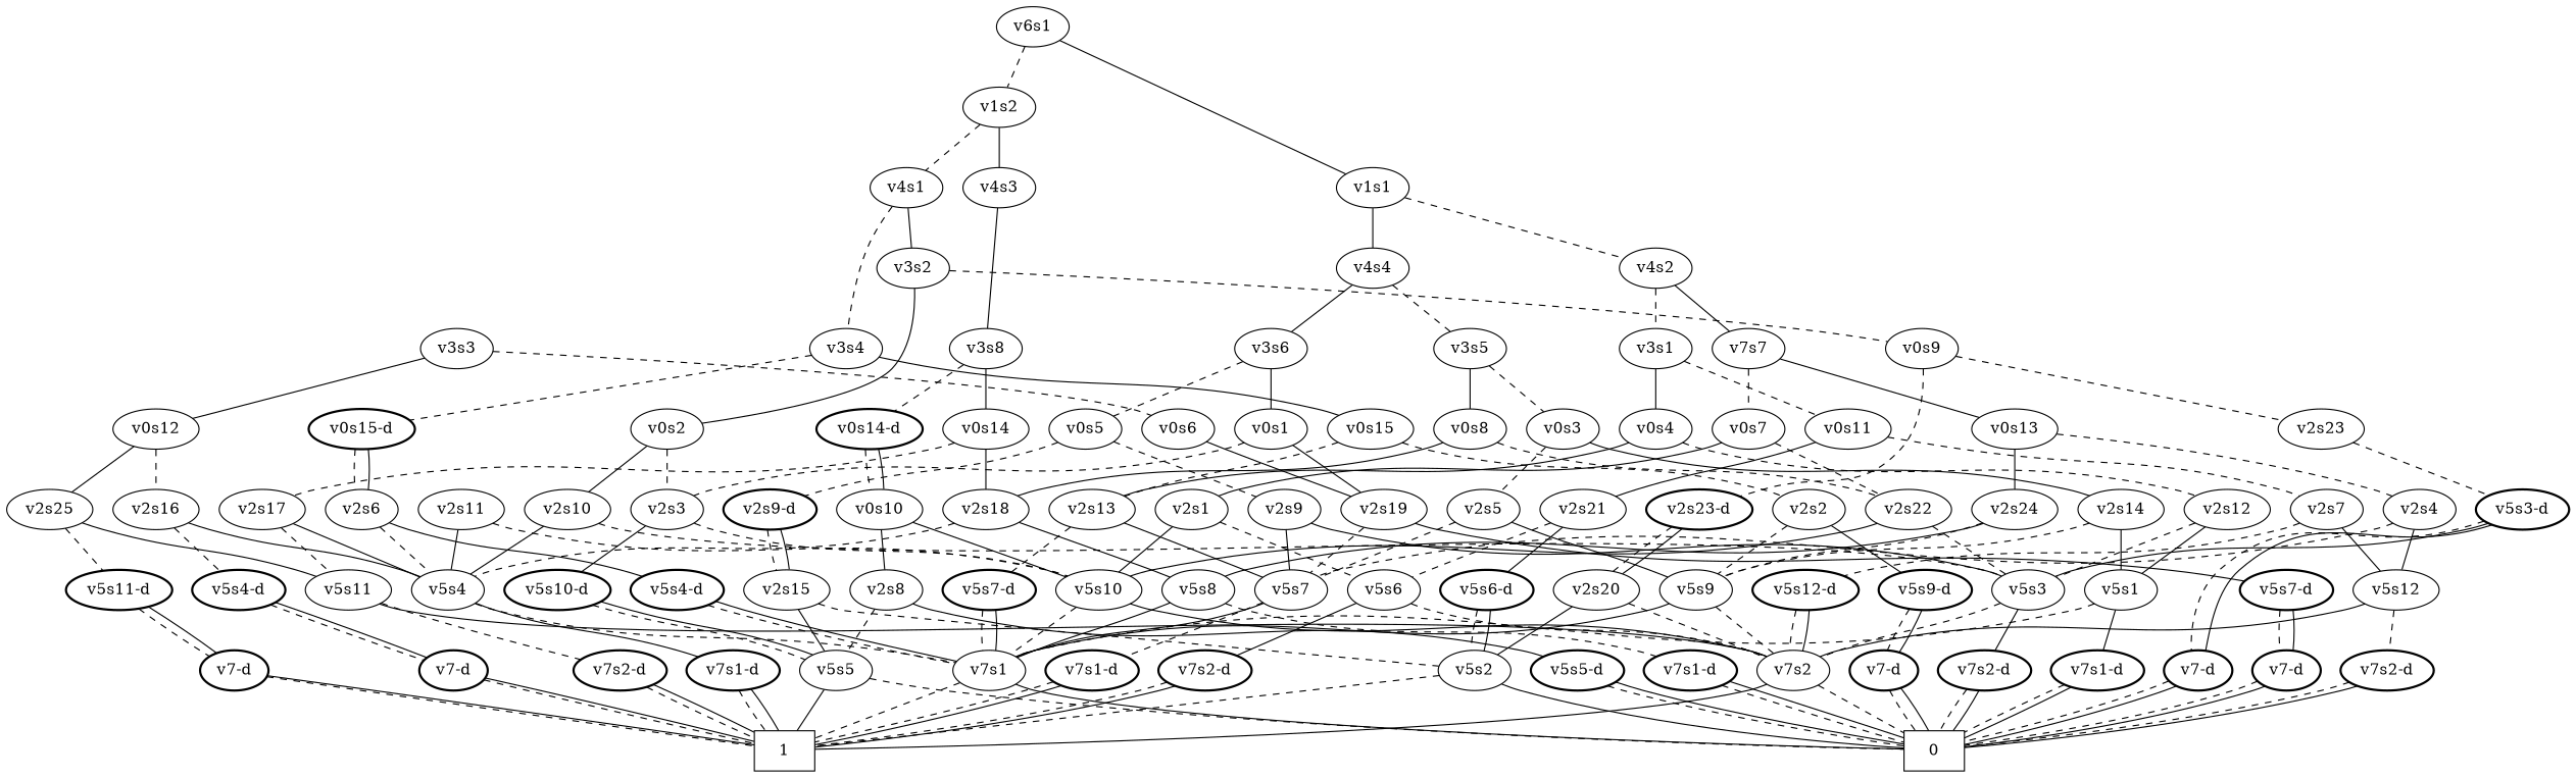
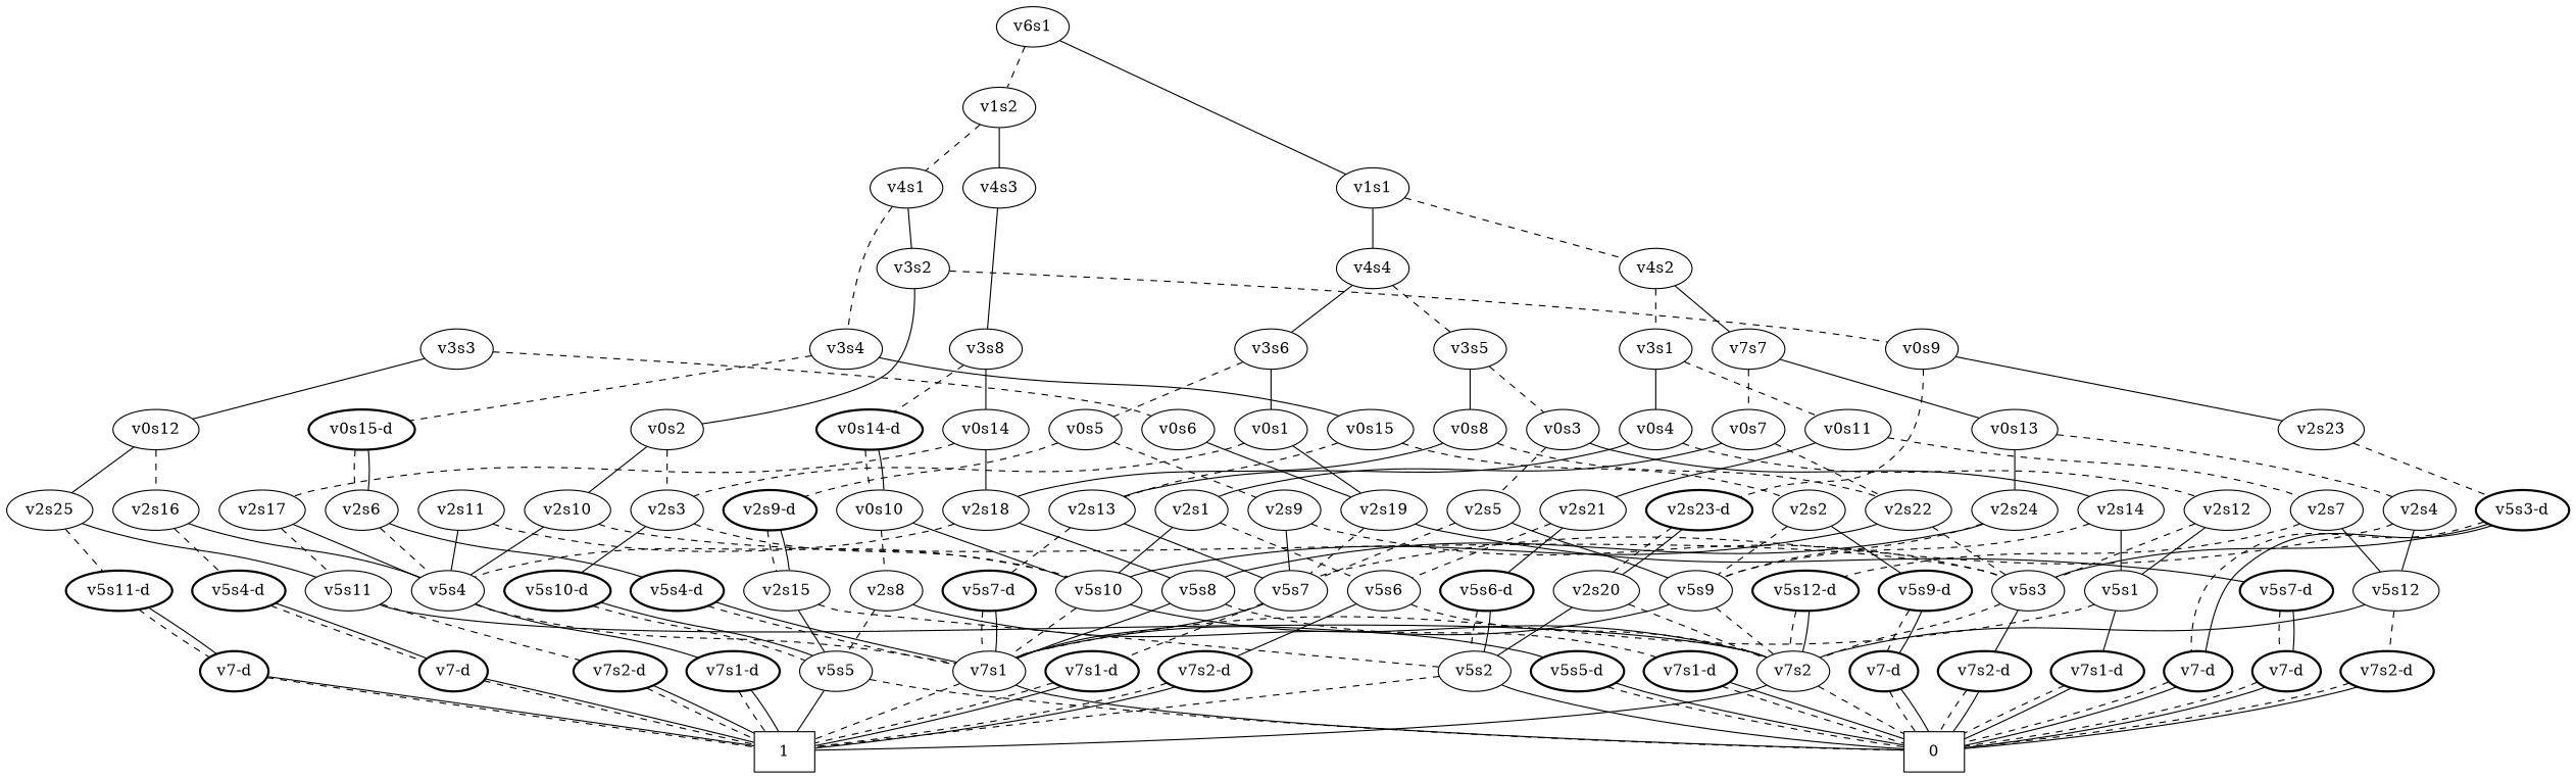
  graph {
    edge [style=dashed]
    n1 [label=v6s1]
    n2 [label=v1s1]
    n3 [label=v1s2]
    n4 [label=v4s4]
    n5 [label=v4s2]
    n6 [label=v4s3]
    n7 [label=v4s1]
    n8 [label=v3s6]
    n9 [label=v3s5]
    n10 [label=v7s7]
    n11 [label=v3s1]
    n12 [label=v3s8]
    n13 [label=v3s2]
    n14 [label=v3s4]
    n15 [label=v0s1]
    n16 [label=v0s5]
    n17 [label=v0s8]
    n18 [label=v0s3]
    n19 [label=v0s13]
    n20 [label=v0s7]
    n21 [label=v0s4]
    n22 [label=v0s11]
    n23 [label=v2s19]
    n24 [label=v2s3]
    n25 [label="v2s9-d" style=bold]
    n26 [label=v2s9]
    n27 [label=v2s18]
    n28 [label=v2s22]
    n29 [label=v2s14]
    n30 [label=v2s5]
    n31 [label="v5s7-d" style=bold]
    n32 [label=v5s7]
    n33 [label="v5s10-d" style=bold]
    n34 [label=v5s10]
    n35 [label=v2s15]
    n36 [label=v5s3]
    n37 [label="v7-d" style=bold]
    n38 [label=v7s1]
    n39 [label="v7s1-d" style=bold]
    n40 [label=v5s5]
    n41 [label=v7s2]
    n42 [label=0 shape=box]
    n43 [label=1 shape=box]
    n44 [label=v5s2]
    n45 [label="v7s2-d" style=bold]
    n46 [label=v5s8]
    n47 [label=v5s4]
    n48 [label=v5s1]
    n49 [label=v5s9]
    n50 [label="v7s1-d" style=bold]
    n51 [label="v7s1-d" style=bold]
    n52 [label="v7s1-d" style=bold]
    n53 [label=v2s24]
    n54 [label=v2s4]
    n55 [label=v2s1]
    n56 [label=v2s13]
    n57 [label=v2s12]
    n58 [label=v2s21]
    n59 [label=v2s7]
    n60 [label=v5s12]
    n61 [label=v5s6]
    n62 [label="v7s2-d" style=bold]
    n63 [label="v7s2-d" style=bold]
    n64 [label="v5s7-d" style=bold]
    n65 [label="v5s6-d" style=bold]
    n66 [label="v5s12-d" style=bold]
    n67 [label=v0s14]
    n68 [label="v0s14-d" style=bold]
    n69 [label=v3s3]
    n70 [label=v0s12]
    n71 [label=v0s6]
    n72 [label=v0s2]
    n73 [label=v0s9]
    n74 [label=v0s15]
    n75 [label="v0s15-d" style=bold]
    n76 [label=v2s17]
    n77 [label=v0s10]
    n78 [label=v2s25]
    n79 [label=v2s16]
    n80 [label=v5s11]
    n81 [label=v2s8]
    n82 [label="v7s2-d" style=bold]
    n83 [label="v5s5-d" style=bold]
    n84 [label="v5s11-d" style=bold]
    n85 [label="v5s4-d" style=bold]
    n86 [label=v2s11]
    n87 [label="v7-d" style=bold]
    n88 [label="v7-d" style=bold]
    n89 [label=v2s10]
    n90 [label=v2s23]
    n91 [label="v2s23-d" style=bold]
    n92 [label=v2s2]
    n93 [label=v2s6]
    n94 [label="v5s3-d" style=bold]
    n95 [label=v2s20]
    n96 [label="v7-d" style=bold]
    n97 [label="v5s9-d" style=bold]
    n98 [label="v5s4-d" style=bold]
    n99 [label="v7-d" style=bold]
    n1 -- n2 [style=solid]
    n1 -- n3
    n2 -- n4 [style=solid]
    n2 -- n5
    n3 -- n6 [style=solid]
    n3 -- n7
    n4 -- n8 [style=solid]
    n4 -- n9
    n5 -- n10 [style=solid]
    n5 -- n11
    n6 -- n12 [style=solid]
    n7 -- n13 [style=solid]
    n7 -- n14
    n8 -- n15 [style=solid]
    n8 -- n16
    n9 -- n17 [style=solid]
    n9 -- n18
    n10 -- n19 [style=solid]
    n10 -- n20
    n11 -- n21 [style=solid]
    n11 -- n22
    n12 -- n67 [style=solid]
    n12 -- n68
    n13 -- n72 [style=solid]
    n13 -- n73
    n14 -- n74 [style=solid]
    n14 -- n75
    n15 -- n23 [style=solid]
    n15 -- n24
    n16 -- n25
    n16 -- n26
    n17 -- n27 [style=solid]
    n17 -- n28
    n18 -- n29 [style=solid]
    n18 -- n30
    n19 -- n53 [style=solid]
    n19 -- n54
    n20 -- n28
    n20 -- n55 [style=solid]
    n21 -- n56 [style=solid]
    n21 -- n57
    n22 -- n58 [style=solid]
    n22 -- n59
    n23 -- n31 [style=solid]
    n23 -- n32
    n24 -- n33 [style=solid]
    n24 -- n34
    n25 -- n35
    n25 -- n35 [style=solid]
    n26 -- n32 [style=solid]
-   n26 -- n36 [style=solid]
+   n26 -- n36
    n27 -- n46 [style=solid]
    n27 -- n47
    n28 -- n34 [style=solid]
    n28 -- n36
    n29 -- n48 [style=solid]
    n29 -- n49
    n30 -- n32
    n30 -- n49 [style=solid]
    n31 -- n37
    n31 -- n37 [style=solid]
    n32 -- n38 [style=solid]
    n32 -- n39
    n33 -- n40
    n33 -- n40 [style=solid]
    n34 -- n38
    n34 -- n41 [style=solid]
    n35 -- n40 [style=solid]
    n35 -- n44
    n36 -- n41
    n36 -- n45 [style=solid]
    n37 -- n42
    n37 -- n42 [style=solid]
    n38 -- n42 [style=solid]
    n38 -- n43
    n39 -- n43
    n39 -- n43 [style=solid]
    n40 -- n42
    n40 -- n43 [style=solid]
    n41 -- n42
    n41 -- n43 [style=solid]
    n44 -- n42 [style=solid]
    n44 -- n43
    n45 -- n42
    n45 -- n42 [style=solid]
    n46 -- n38 [style=solid]
    n46 -- n50
    n47 -- n38
    n47 -- n51 [style=solid]
    n48 -- n38
    n48 -- n52 [style=solid]
    n49 -- n38 [style=solid]
    n49 -- n41
    n50 -- n42
    n50 -- n42 [style=solid]
    n51 -- n43
    n51 -- n43 [style=solid]
    n52 -- n42
    n52 -- n42 [style=solid]
    n53 -- n46 [style=solid]
    n53 -- n49
    n54 -- n32
    n54 -- n60 [style=solid]
    n55 -- n34 [style=solid]
    n55 -- n61
    n56 -- n32 [style=solid]
    n56 -- n64
    n57 -- n36
    n57 -- n48 [style=solid]
    n58 -- n61
    n58 -- n65 [style=solid]
    n59 -- n60 [style=solid]
    n59 -- n66
    n60 -- n41 [style=solid]
    n60 -- n62
    n61 -- n41
    n61 -- n63 [style=solid]
    n62 -- n42
    n62 -- n42 [style=solid]
    n63 -- n43
    n63 -- n43 [style=solid]
    n64 -- n38
    n64 -- n38 [style=solid]
    n65 -- n44
    n65 -- n44 [style=solid]
    n66 -- n41
    n66 -- n41 [style=solid]
    n67 -- n27 [style=solid]
    n67 -- n76
    n68 -- n77
    n68 -- n77 [style=solid]
    n69 -- n70 [style=solid]
    n69 -- n71
    n70 -- n78 [style=solid]
    n70 -- n79
    n71 -- n23 [style=solid]
    n72 -- n24
    n72 -- n89 [style=solid]
-   n73 -- n90
+   n73 -- n90 [style=solid]
    n73 -- n91
    n74 -- n56
    n74 -- n92
    n75 -- n93
    n75 -- n93 [style=solid]
    n76 -- n47 [style=solid]
    n76 -- n80
    n77 -- n34 [style=solid]
-   n77 -- n81 [style=solid]
+   n77 -- n81
    n78 -- n80 [style=solid]
    n78 -- n84
    n79 -- n47 [style=solid]
    n79 -- n85
    n80 -- n41 [style=solid]
    n80 -- n82
    n81 -- n40
    n81 -- n83 [style=solid]
    n82 -- n43
    n82 -- n43 [style=solid]
    n83 -- n42
    n83 -- n42 [style=solid]
    n84 -- n87
    n84 -- n87 [style=solid]
    n85 -- n88
    n85 -- n88 [style=solid]
    n86 -- n34
    n86 -- n47 [style=solid]
    n87 -- n43
    n87 -- n43 [style=solid]
    n88 -- n43
    n88 -- n43 [style=solid]
    n89 -- n36
    n89 -- n47 [style=solid]
    n90 -- n94
    n91 -- n95
    n91 -- n95 [style=solid]
    n92 -- n49
    n92 -- n97 [style=solid]
    n93 -- n47
    n93 -- n98 [style=solid]
    n94 -- n36 [style=solid]
    n94 -- n96
    n94 -- n96 [style=solid]
    n95 -- n41
    n95 -- n44 [style=solid]
    n96 -- n42
    n96 -- n42 [style=solid]
    n97 -- n99
    n97 -- n99 [style=solid]
    n98 -- n38
    n98 -- n38 [style=solid]
    n99 -- n42
    n99 -- n42 [style=solid]
  }
